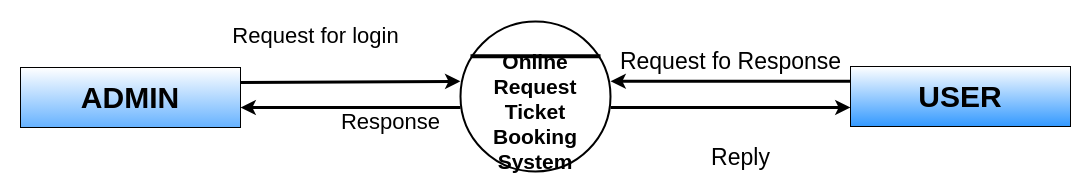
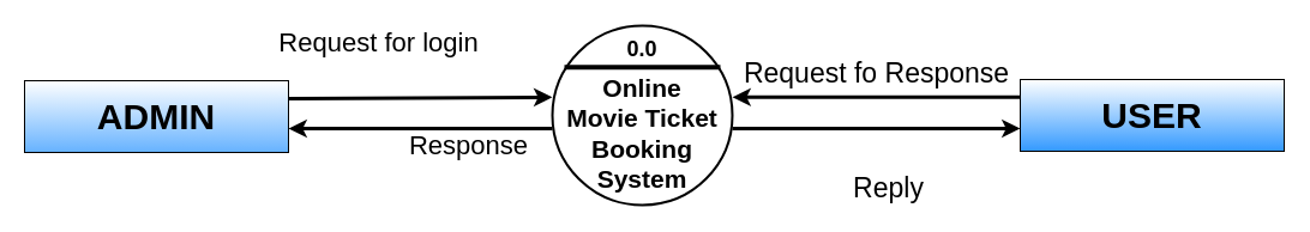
  <mxCell id="0" />
  <mxCell id="1" parent="0" />
  <mxCell id="2" value="" style="ellipse;whiteSpace=wrap;html=1;strokeWidth=2;" parent="1" vertex="1"><mxGeometry x="460" y="21" width="150" height="150" as="geometry" /></mxCell>
- <mxCell id="3" value="Online Request Ticket Booking System" style="text;html=1;strokeColor=none;fillColor=none;align=center;verticalAlign=middle;whiteSpace=wrap;rounded=0;fontSize=21;fontStyle=1" parent="1" vertex="1"><mxGeometry x="470" y="60.75" width="130" height="100.25" as="geometry" /></mxCell>
+ <mxCell id="3" value="Online Movie Ticket Booking System" style="text;html=1;strokeColor=none;fillColor=none;align=center;verticalAlign=middle;whiteSpace=wrap;rounded=0;fontSize=21;fontStyle=1" parent="1" vertex="1"><mxGeometry x="470" y="60.75" width="130" height="100.25" as="geometry" /></mxCell>
  <mxCell id="4" value="" style="line;strokeWidth=4;html=1;perimeter=backbonePerimeter;points=[];outlineConnect=0;fontSize=21;" parent="1" vertex="1"><mxGeometry x="470" y="50.75" width="130" height="10" as="geometry" /></mxCell>
+ <mxCell id="5" value="0.0" style="text;html=1;strokeColor=none;fillColor=none;align=center;verticalAlign=middle;whiteSpace=wrap;rounded=0;fontSize=18;fontStyle=1" parent="1" vertex="1"><mxGeometry x="510" y="30.75" width="50" height="20" as="geometry" /></mxCell>
  <mxCell id="6" value="" style="endArrow=classic;html=1;rounded=0;fontSize=15;entryX=-0.001;entryY=0.399;entryDx=0;entryDy=0;entryPerimeter=0;exitX=1;exitY=0.25;exitDx=0;exitDy=0;spacing=2;strokeWidth=3;" parent="1" source="10" target="2" edge="1"><mxGeometry width="50" height="50" relative="1" as="geometry"><mxPoint x="280" y="85" as="sourcePoint" /><mxPoint x="450" y="77" as="targetPoint" /></mxGeometry></mxCell>
  <mxCell id="7" value="" style="endArrow=classic;html=1;rounded=0;fontSize=15;strokeWidth=3;" parent="1" edge="1"><mxGeometry width="50" height="50" relative="1" as="geometry"><mxPoint x="850" y="80.75" as="sourcePoint" /><mxPoint x="610" y="80.75" as="targetPoint" /></mxGeometry></mxCell>
  <mxCell id="8" value="" style="endArrow=classic;html=1;rounded=0;fontSize=15;strokeWidth=3;" parent="1" edge="1"><mxGeometry width="50" height="50" relative="1" as="geometry"><mxPoint x="610" y="107" as="sourcePoint" /><mxPoint x="850" y="107" as="targetPoint" /></mxGeometry></mxCell>
  <mxCell id="9" value="" style="endArrow=classic;html=1;rounded=0;fontSize=15;strokeWidth=3;" parent="1" edge="1"><mxGeometry width="50" height="50" relative="1" as="geometry"><mxPoint x="460" y="107" as="sourcePoint" /><mxPoint x="240" y="107" as="targetPoint" /></mxGeometry></mxCell>
  <mxCell id="10" value="" style="rounded=0;whiteSpace=wrap;html=1;fontSize=12;gradientColor=#66B2FF;" parent="1" vertex="1"><mxGeometry x="20" y="67" width="220" height="60" as="geometry" /></mxCell>
  <mxCell id="11" value="ADMIN" style="text;html=1;align=center;verticalAlign=middle;whiteSpace=wrap;rounded=0;fontSize=30;fontStyle=1" parent="1" vertex="1"><mxGeometry x="30" y="77" width="200" height="40" as="geometry" /></mxCell>
  <mxCell id="12" value="Request fo Response" style="text;html=1;align=center;verticalAlign=middle;resizable=0;points=[];autosize=1;strokeColor=none;fillColor=none;fontSize=23;" parent="1" vertex="1"><mxGeometry x="600" y="45.75" width="260" height="30" as="geometry" /></mxCell>
  <mxCell id="13" value="Reply" style="text;html=1;align=center;verticalAlign=middle;resizable=0;points=[];autosize=1;strokeColor=none;fillColor=none;fontSize=23;" parent="1" vertex="1"><mxGeometry x="705" y="142" width="70" height="30" as="geometry" /></mxCell>
  <mxCell id="14" value="Request for login" style="text;html=1;align=center;verticalAlign=middle;resizable=0;points=[];autosize=1;strokeColor=none;fillColor=none;fontSize=22;" parent="1" vertex="1"><mxGeometry x="225" y="20.75" width="180" height="30" as="geometry" /></mxCell>
  <mxCell id="15" value="Response" style="text;html=1;align=center;verticalAlign=middle;resizable=0;points=[];autosize=1;strokeColor=none;fillColor=none;fontSize=22;" parent="1" vertex="1"><mxGeometry x="335" y="107" width="110" height="30" as="geometry" /></mxCell>
  <mxCell id="16" value="" style="rounded=0;whiteSpace=wrap;html=1;fontSize=12;gradientColor=#3399FF;" parent="1" vertex="1"><mxGeometry x="850" y="66" width="220" height="60" as="geometry" /></mxCell>
  <mxCell id="17" value="USER" style="text;html=1;strokeColor=none;fillColor=none;align=center;verticalAlign=middle;whiteSpace=wrap;rounded=0;fontSize=30;fontStyle=1" parent="1" vertex="1"><mxGeometry x="860" y="76" width="200" height="40" as="geometry" /></mxCell>
